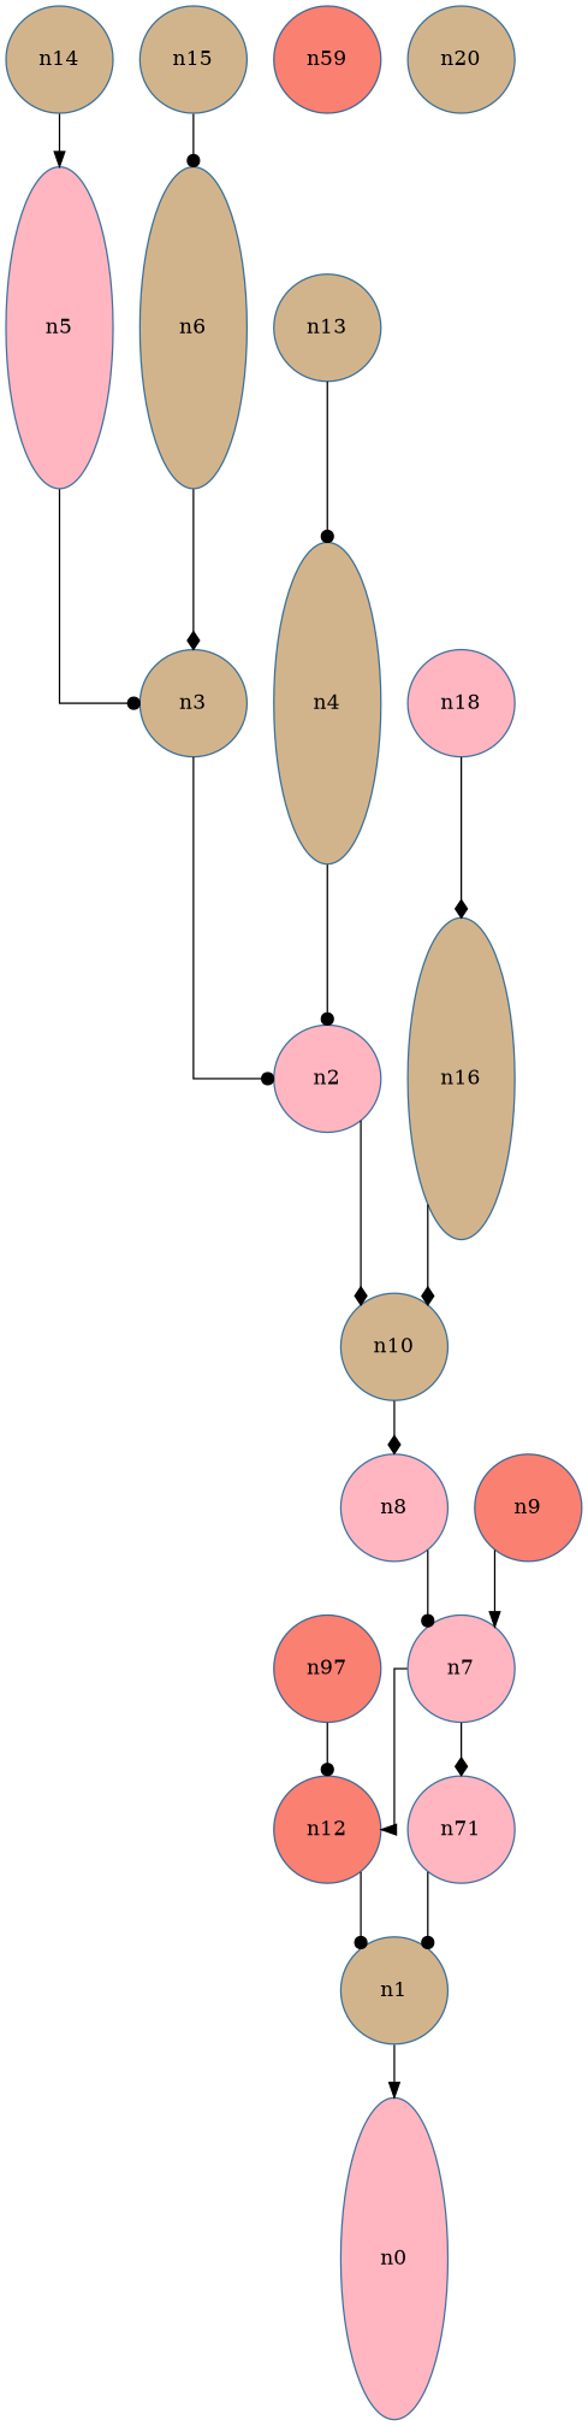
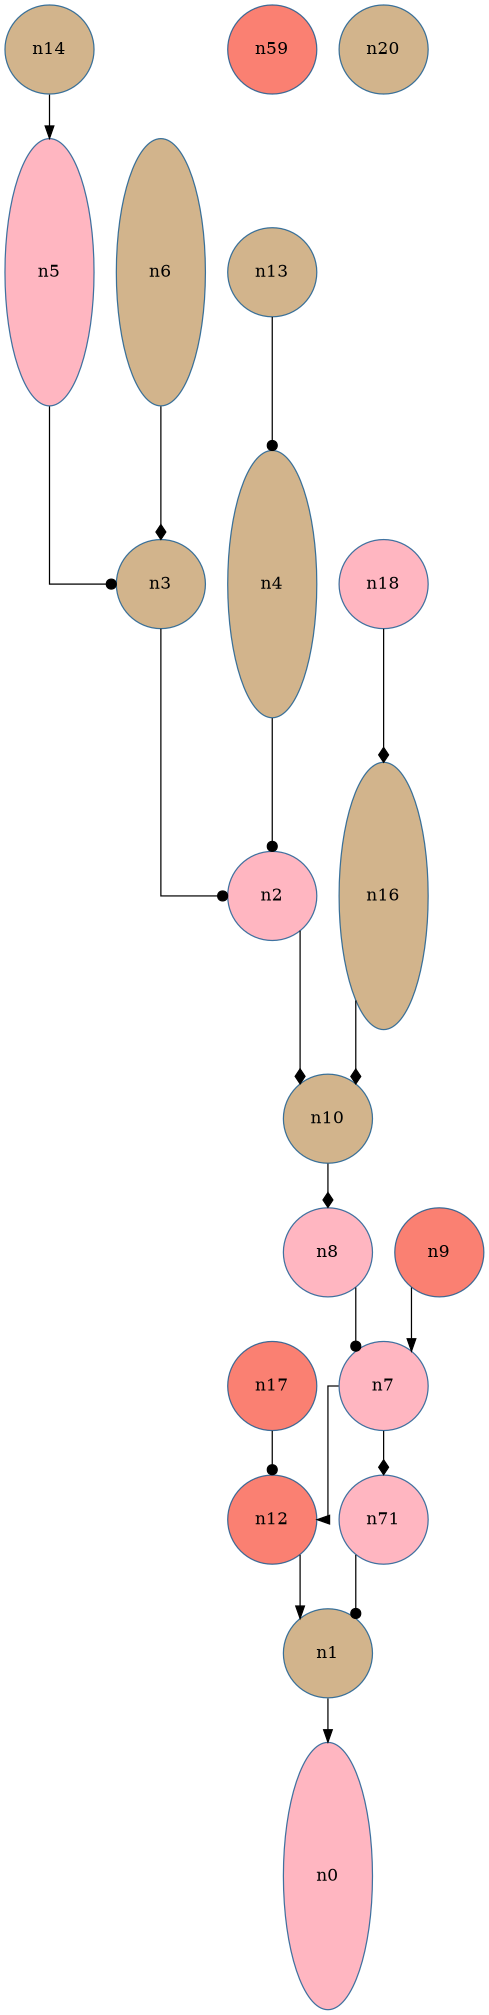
  digraph {
    splines=ortho
    node [color="#004E8ABF" fillcolor=tan shape=ellipse style=filled]
    edge [arrowhead=dot]
    n14 [height=1 width=1]
    n5 [fillcolor=lightpink height=3 width=1]
    n3 [height=1 width=1]
    n2 [fillcolor=lightpink height=1 width=1]
    n13 [height=1 width=1]
    n4 [height=3 width=1]
    n10 [height=1 width=1]
-   n15 [height=1 width=1]
    n6 [height=3 width=1]
    n18 [fillcolor=lightpink height=1 width=1]
    n16 [height=3 width=1]
    n8 [fillcolor=lightpink height=1 width=1]
-   n17 [fillcolor=salmon height=1 width=1 label=n97]
+   n17 [fillcolor=salmon height=1 width=1]
    n12 [fillcolor=salmon height=1 width=1]
    n1 [height=1 width=1]
    n0 [fillcolor=lightpink height=3 width=1]
    n19 [fillcolor=salmon height=1 label=n59 width=1]
    n9 [fillcolor=salmon height=1 width=1]
    n7 [fillcolor=lightpink height=1 width=1]
    n11 [fillcolor=lightpink height=1 label=n71 width=1]
    n20 [height=1 width=1]
    n14 -> n5 [arrowhead=normal]
    n5 -> n3
    n3 -> n2
    n2 -> n10 [arrowhead=diamond]
    n13 -> n4
    n4 -> n2
    n10 -> n8 [arrowhead=diamond]
-   n15 -> n6
    n6 -> n3 [arrowhead=diamond]
    n18 -> n16 [arrowhead=diamond]
    n16 -> n10 [arrowhead=diamond]
    n8 -> n7
    n17 -> n12
-   n12 -> n1
+   n12 -> n1 [arrowhead=normal]
    n1 -> n0 [arrowhead=normal]
    n9 -> n7 [arrowhead=normal]
    n7 -> n12 [arrowhead=normal]
    n7 -> n11 [arrowhead=diamond]
    n11 -> n1
  }
